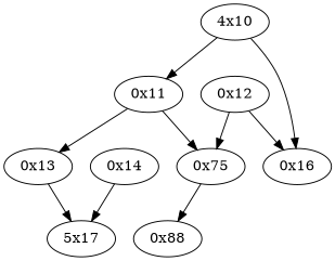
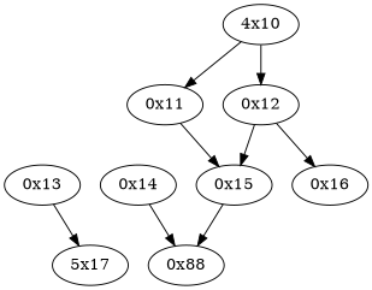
  digraph {
    n1 [label="4x10"]
    "0x11"
    "0x12"
    "0x13"
-   "0x15" [label="0x75"]
+   "0x15"
    "0x16"
    n7 [label="5x17"]
    "0x14"
    n9 [label="0x88"]
    n1 -> "0x11"
-   n1 -> "0x16"
-   "0x11" -> "0x13"
+   n1 -> "0x12"
    "0x11" -> "0x15"
    "0x12" -> "0x15"
    "0x12" -> "0x16"
    "0x13" -> n7
    "0x15" -> n9
-   "0x14" -> n7
+   "0x14" -> n9
  }
